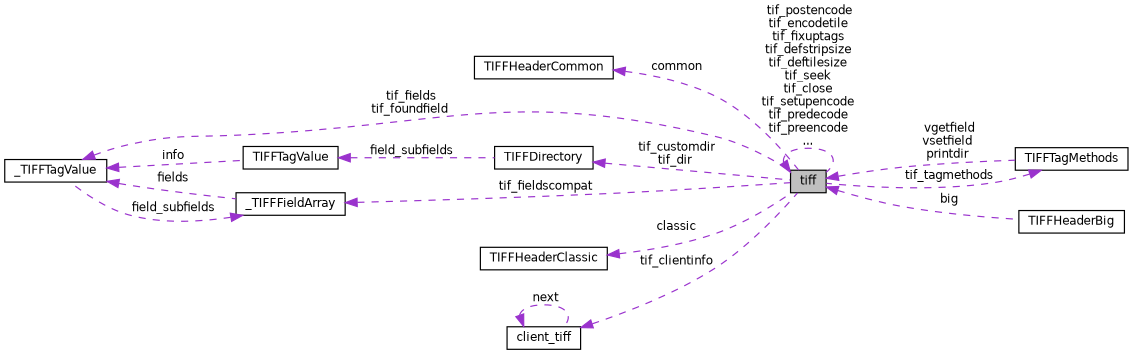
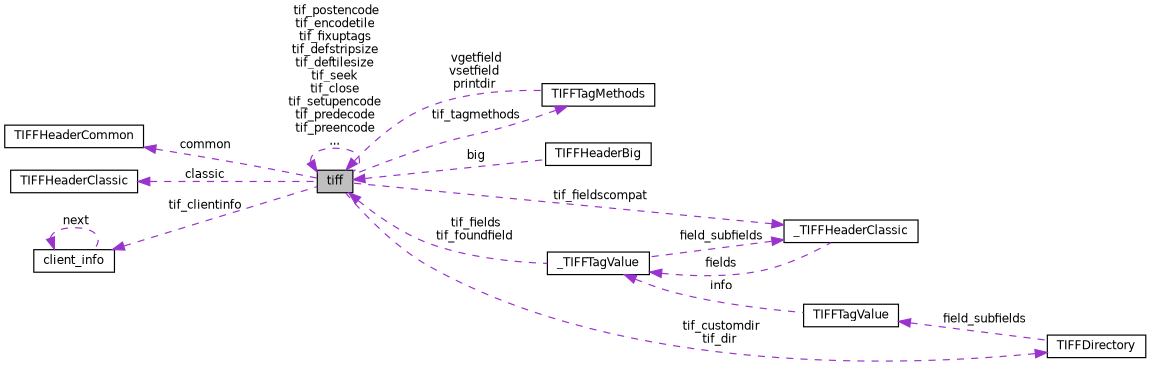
  digraph {
    rankdir=LR
    node [color=black fillcolor=white fontname=Helvetica fontsize=10 shape=record style=filled]
    edge [color=darkorchid3 dir=back fontname=Helvetica fontsize=10 labelfontname=Helvetica labelfontsize=10 style=dashed]
    n1 [fillcolor=grey75 fontcolor=black height=0.2 label=tiff width=0.4]
    n2 [height=0.2 label=TIFFTagMethods width=0.4]
    n3 [height=0.2 label=TIFFHeaderBig width=0.4]
    n4 [height=0.2 label=TIFFHeaderCommon width=0.4]
    n5 [height=0.2 label=TIFFDirectory width=0.4]
    n6 [height=0.2 label=TIFFTagValue width=0.4]
    n7 [height=0.2 label=_TIFFTagValue width=0.4]
-   n8 [height=0.2 label=_TIFFFieldArray width=0.4]
+   n8 [height=0.2 label=_TIFFHeaderClassic width=0.4]
    n9 [height=0.2 label=TIFFHeaderClassic width=0.4]
-   n10 [height=0.2 label=client_tiff width=0.4]
+   n10 [height=0.2 label=client_info width=0.4]
    n1 -> n1 [label=" tif_postencode\ntif_encodetile\ntif_fixuptags\ntif_defstripsize\ntif_deftilesize\ntif_seek\ntif_close\ntif_setupencode\ntif_predecode\ntif_preencode\n..."]
    n1 -> n2 [label=" vgetfield\nvsetfield\nprintdir"]
    n1 -> n3 [label=" big"]
    n2 -> n1 [label=" tif_tagmethods"]
    n4 -> n1 [label=" common"]
    n5 -> n1 [label=" tif_customdir\ntif_dir"]
    n6 -> n5 [label=" field_subfields"]
-   n7 -> n1 [label=" tif_fields\ntif_foundfield"]
+   n1 -> n7 [label=" tif_fields\ntif_foundfield"]
    n7 -> n6 [label=" info"]
    n7 -> n8 [label=" fields"]
    n8 -> n1 [label=" tif_fieldscompat"]
    n8 -> n7 [label=" field_subfields"]
    n9 -> n1 [label=" classic"]
    n10 -> n1 [label=" tif_clientinfo"]
    n10 -> n10 [label=" next"]
  }
